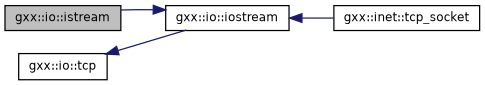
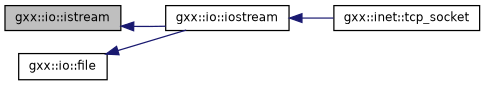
  digraph {
    rankdir=LR
    node [color=black fillcolor=white fontname=Helvetica fontsize=10 shape=record style=filled]
    edge [color=midnightblue dir=back fontname=Helvetica fontsize=10 labelfontname=Helvetica labelfontsize=10 style=solid]
    n1 [fillcolor=grey75 fontcolor=black height=0.2 label="gxx::io::istream" width=0.4]
    n2 [height=0.2 label="gxx::io::iostream" width=0.4]
    n3 [height=0.2 label="gxx::inet::tcp_socket" width=0.4]
-   n4 [height=0.2 label="gxx::io::tcp" width=0.4]
-   n2 -> n1
+   n4 [height=0.2 label="gxx::io::file" width=0.4]
+   n1 -> n2
    n2 -> n3
    n4 -> n2
  }
